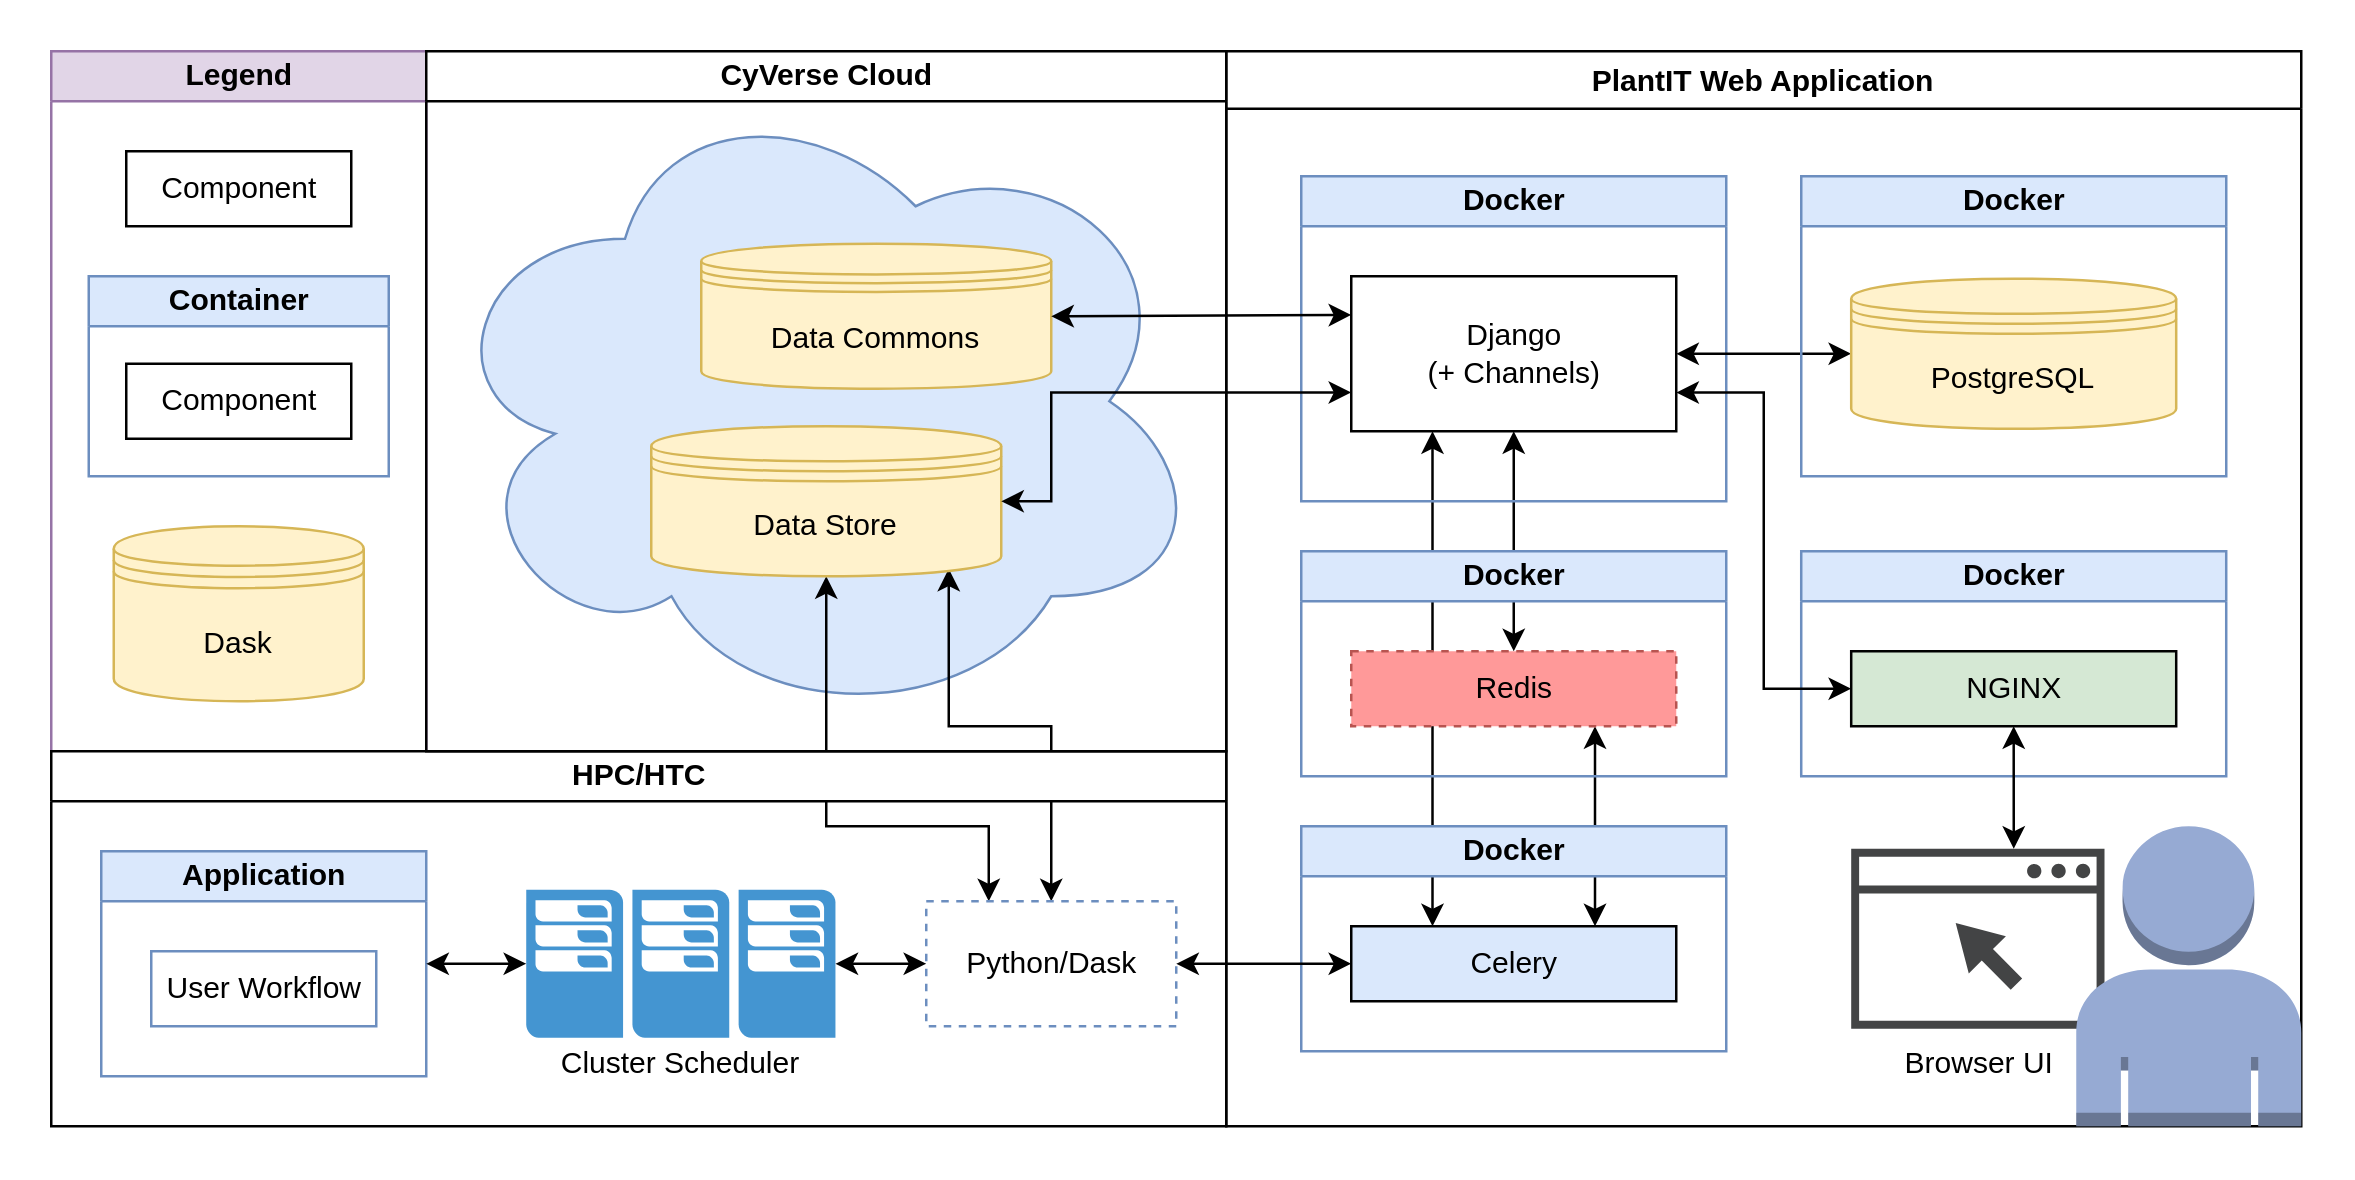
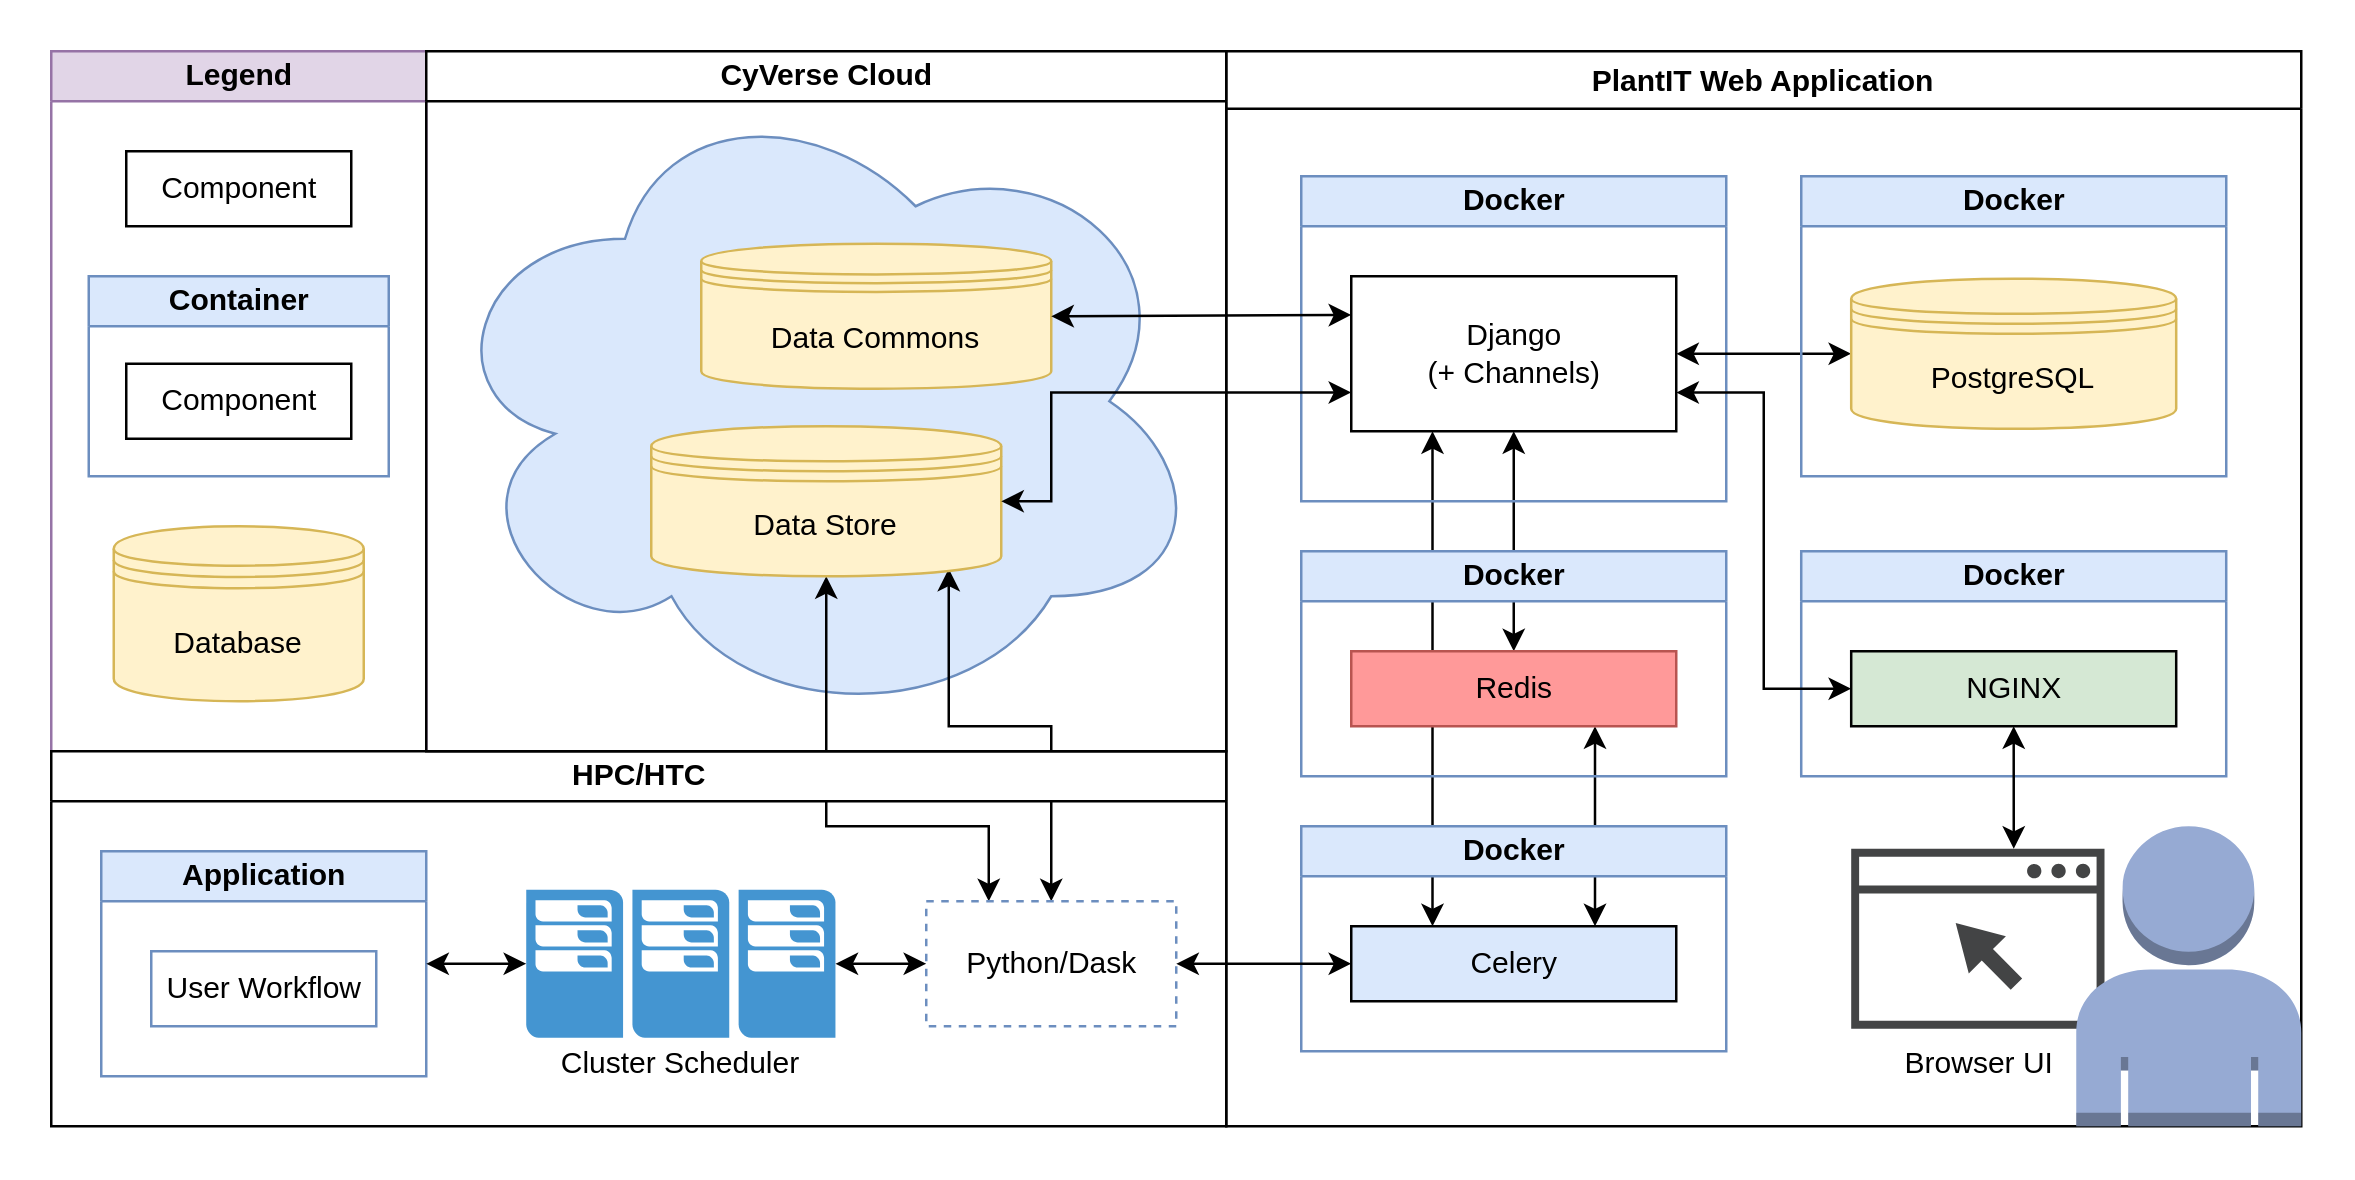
  <mxCell id="0" />
  <mxCell id="1" parent="0" />
  <mxCell id="2" value="" style="ellipse;shape=cloud;whiteSpace=wrap;html=1;fillColor=#dae8fc;strokeColor=#6c8ebf;" parent="1" vertex="1"><mxGeometry x="172" y="30" width="310" height="260" as="geometry" /></mxCell>
  <mxCell id="3" style="edgeStyle=orthogonalEdgeStyle;rounded=0;orthogonalLoop=1;jettySize=auto;html=1;exitX=0.25;exitY=0;exitDx=0;exitDy=0;entryX=0.5;entryY=1;entryDx=0;entryDy=0;startArrow=classic;startFill=1;" parent="1" source="33" target="37" edge="1"><mxGeometry relative="1" as="geometry"><Array as="points"><mxPoint x="395" y="330" /><mxPoint x="330" y="330" /></Array></mxGeometry></mxCell>
  <mxCell id="4" style="edgeStyle=orthogonalEdgeStyle;rounded=0;orthogonalLoop=1;jettySize=auto;html=1;exitX=0.5;exitY=0;exitDx=0;exitDy=0;entryX=0.85;entryY=0.95;entryDx=0;entryDy=0;startArrow=classic;startFill=1;entryPerimeter=0;" parent="1" source="33" target="37" edge="1"><mxGeometry relative="1" as="geometry"><Array as="points"><mxPoint x="420" y="290" /><mxPoint x="379" y="290" /></Array></mxGeometry></mxCell>
  <mxCell id="5" value="PlantIT Web Application" style="swimlane;" parent="1" vertex="1"><mxGeometry x="490" y="20" width="430" height="430" as="geometry" /></mxCell>
  <mxCell id="6" style="edgeStyle=orthogonalEdgeStyle;rounded=0;orthogonalLoop=1;jettySize=auto;html=1;exitX=0.75;exitY=0;exitDx=0;exitDy=0;startArrow=classic;startFill=1;entryX=0.75;entryY=1;entryDx=0;entryDy=0;" parent="5" source="14" target="16" edge="1"><mxGeometry relative="1" as="geometry"><mxPoint x="240" y="365" as="targetPoint" /></mxGeometry></mxCell>
  <mxCell id="7" style="edgeStyle=orthogonalEdgeStyle;rounded=0;orthogonalLoop=1;jettySize=auto;html=1;exitX=0.5;exitY=0;exitDx=0;exitDy=0;entryX=0.5;entryY=1;entryDx=0;entryDy=0;startArrow=classic;startFill=1;" parent="5" source="16" target="12" edge="1"><mxGeometry relative="1" as="geometry" /></mxCell>
  <mxCell id="8" style="edgeStyle=orthogonalEdgeStyle;rounded=0;orthogonalLoop=1;jettySize=auto;html=1;exitX=0.25;exitY=0;exitDx=0;exitDy=0;entryX=0.25;entryY=1;entryDx=0;entryDy=0;startArrow=classic;startFill=1;" parent="5" source="14" target="12" edge="1"><mxGeometry relative="1" as="geometry" /></mxCell>
  <mxCell id="9" value="Docker" style="swimlane;html=1;startSize=20;horizontal=1;containerType=tree;fillColor=#dae8fc;strokeColor=#6c8ebf;" parent="5" vertex="1"><mxGeometry x="229.99" y="200" width="170" height="90" as="geometry" /></mxCell>
  <mxCell id="10" value="NGINX" style="html=1;fillColor=#D5E8D4;" parent="9" vertex="1"><mxGeometry x="19.99" y="40" width="130" height="30" as="geometry" /></mxCell>
  <mxCell id="11" value="Docker" style="swimlane;html=1;startSize=20;horizontal=1;containerType=tree;fillColor=#dae8fc;strokeColor=#6c8ebf;" parent="5" vertex="1"><mxGeometry x="30" y="50" width="170" height="130" as="geometry" /></mxCell>
  <mxCell id="12" value="&lt;div&gt;Django&lt;/div&gt;&lt;div&gt;(+ Channels)&lt;br&gt;&lt;/div&gt;" style="html=1;" parent="11" vertex="1"><mxGeometry x="20" y="40" width="130" height="62" as="geometry" /></mxCell>
  <mxCell id="13" value="Docker" style="swimlane;html=1;startSize=20;horizontal=1;containerType=tree;fillColor=#dae8fc;strokeColor=#6c8ebf;" parent="5" vertex="1"><mxGeometry x="30" y="310" width="170" height="90" as="geometry" /></mxCell>
  <mxCell id="14" value="Celery" style="html=1;fillColor=#dae8fc;" parent="13" vertex="1"><mxGeometry x="20" y="40" width="130" height="30" as="geometry" /></mxCell>
  <mxCell id="15" value="Docker" style="swimlane;html=1;startSize=20;horizontal=1;containerType=tree;fillColor=#dae8fc;strokeColor=#6c8ebf;" parent="5" vertex="1"><mxGeometry x="30" y="200" width="170" height="90" as="geometry" /></mxCell>
- <mxCell id="16" value="Redis" style="html=1;strokeColor=#b85450;fillColor=#FF9999;dashed=1;" parent="15" vertex="1"><mxGeometry x="20" y="40" width="130" height="30" as="geometry" /></mxCell>
+ <mxCell id="16" value="Redis" style="html=1;strokeColor=#b85450;fillColor=#FF9999;" parent="15" vertex="1"><mxGeometry x="20" y="40" width="130" height="30" as="geometry" /></mxCell>
  <mxCell id="17" style="edgeStyle=orthogonalEdgeStyle;rounded=0;orthogonalLoop=1;jettySize=auto;html=1;exitX=0;exitY=0.5;exitDx=0;exitDy=0;entryX=1;entryY=0.75;entryDx=0;entryDy=0;startArrow=classic;startFill=1;" parent="5" source="10" target="12" edge="1"><mxGeometry relative="1" as="geometry" /></mxCell>
  <mxCell id="18" value="Browser UI" style="pointerEvents=1;shadow=0;dashed=0;html=1;strokeColor=none;fillColor=#434445;aspect=fixed;labelPosition=center;verticalLabelPosition=bottom;verticalAlign=top;align=center;outlineConnect=0;shape=mxgraph.vvd.web_browser;" parent="5" vertex="1"><mxGeometry x="249.98" y="319.03" width="101.32" height="71.94" as="geometry" /></mxCell>
  <mxCell id="19" style="edgeStyle=orthogonalEdgeStyle;rounded=1;orthogonalLoop=1;jettySize=auto;html=1;exitX=0.5;exitY=1;exitDx=0;exitDy=0;startArrow=classic;startFill=1;" parent="5" source="10" target="18" edge="1"><mxGeometry relative="1" as="geometry"><mxPoint x="300" y="430" as="sourcePoint" /><mxPoint x="580" y="434" as="targetPoint" /><Array as="points"><mxPoint x="315" y="300" /><mxPoint x="315" y="300" /></Array></mxGeometry></mxCell>
  <mxCell id="20" value="" style="outlineConnect=0;dashed=0;verticalLabelPosition=bottom;verticalAlign=top;align=center;html=1;shape=mxgraph.aws3.user;fillColor=#96AAD3;gradientColor=none;" parent="5" vertex="1"><mxGeometry x="340" y="310" width="90" height="120" as="geometry" /></mxCell>
  <mxCell id="21" style="edgeStyle=orthogonalEdgeStyle;rounded=0;orthogonalLoop=1;jettySize=auto;html=1;exitX=0;exitY=0.5;exitDx=0;exitDy=0;entryX=1;entryY=0.5;entryDx=0;entryDy=0;startArrow=classic;startFill=1;" parent="5" source="23" target="12" edge="1"><mxGeometry relative="1" as="geometry" /></mxCell>
  <mxCell id="22" value="Docker" style="swimlane;html=1;startSize=20;horizontal=1;containerType=tree;fillColor=#dae8fc;strokeColor=#6c8ebf;" vertex="1" parent="5"><mxGeometry x="230" y="50" width="170" height="120" as="geometry" /></mxCell>
  <mxCell id="23" value="PostgreSQL" style="shape=datastore;whiteSpace=wrap;html=1;fillColor=#fff2cc;strokeColor=#d6b656;" parent="22" vertex="1"><mxGeometry x="19.98" y="41" width="130" height="60" as="geometry" /></mxCell>
  <mxCell id="24" value="Legend" style="swimlane;html=1;startSize=20;horizontal=1;containerType=tree;fillColor=#e1d5e7;strokeColor=#9673a6;" parent="1" vertex="1"><mxGeometry x="20" y="20" width="150" height="280" as="geometry" /></mxCell>
- <mxCell id="25" value="Dask" style="shape=datastore;whiteSpace=wrap;html=1;fillColor=#fff2cc;strokeColor=#d6b656;" parent="24" vertex="1"><mxGeometry x="25" y="190" width="100" height="70" as="geometry" /></mxCell>
+ <mxCell id="25" value="Database" style="shape=datastore;whiteSpace=wrap;html=1;fillColor=#fff2cc;strokeColor=#d6b656;" parent="24" vertex="1"><mxGeometry x="25" y="190" width="100" height="70" as="geometry" /></mxCell>
  <mxCell id="26" value="Container" style="swimlane;html=1;startSize=20;horizontal=1;containerType=tree;fillColor=#dae8fc;strokeColor=#6c8ebf;" parent="24" vertex="1"><mxGeometry x="15" y="90" width="120" height="80" as="geometry" /></mxCell>
  <mxCell id="27" value="Component" style="html=1;" parent="26" vertex="1"><mxGeometry x="15.0" y="35" width="90" height="30" as="geometry" /></mxCell>
  <mxCell id="28" value="Component" style="html=1;" parent="24" vertex="1"><mxGeometry x="30" y="40" width="90" height="30" as="geometry" /></mxCell>
  <mxCell id="29" value="HPC/HTC" style="swimlane;html=1;startSize=20;horizontal=1;containerType=tree;" parent="1" vertex="1"><mxGeometry x="20" y="300" width="470" height="150" as="geometry" /></mxCell>
  <mxCell id="30" value="" style="pointerEvents=1;shadow=0;dashed=0;html=1;strokeColor=none;fillColor=#4495D1;labelPosition=center;verticalLabelPosition=bottom;verticalAlign=top;align=center;outlineConnect=0;shape=mxgraph.veeam.cluster;" parent="29" vertex="1"><mxGeometry x="189.99" y="55.4" width="123.69" height="59.2" as="geometry" /></mxCell>
  <mxCell id="31" value="Application" style="swimlane;html=1;startSize=20;horizontal=1;containerType=tree;strokeColor=#6c8ebf;fillColor=#dae8fc;" parent="29" vertex="1"><mxGeometry x="20" y="40" width="130" height="90" as="geometry" /></mxCell>
  <mxCell id="32" value="User Workflow" style="html=1;strokeColor=#6c8ebf;gradientDirection=east;fillColor=none;" parent="31" vertex="1"><mxGeometry x="20" y="40" width="90" height="30" as="geometry" /></mxCell>
  <mxCell id="33" value="&lt;div&gt;Python/Dask&lt;/div&gt;" style="html=1;strokeColor=#6c8ebf;gradientDirection=east;fillColor=none;dashed=1;" parent="29" vertex="1"><mxGeometry x="350" y="60" width="100" height="50" as="geometry" /></mxCell>
  <mxCell id="34" style="edgeStyle=orthogonalEdgeStyle;rounded=0;orthogonalLoop=1;jettySize=auto;html=1;exitX=1;exitY=0.5;exitDx=0;exitDy=0;startArrow=classic;startFill=1;" parent="29" source="31" target="30" edge="1"><mxGeometry relative="1" as="geometry"><mxPoint x="190" y="85" as="targetPoint" /></mxGeometry></mxCell>
  <mxCell id="35" style="edgeStyle=orthogonalEdgeStyle;rounded=0;orthogonalLoop=1;jettySize=auto;html=1;exitX=0;exitY=0.5;exitDx=0;exitDy=0;startArrow=classic;startFill=1;" parent="29" source="33" target="30" edge="1"><mxGeometry relative="1" as="geometry"><mxPoint x="320" y="85" as="targetPoint" /></mxGeometry></mxCell>
  <mxCell id="36" value="Cluster Scheduler" style="text;html=1;strokeColor=none;fillColor=none;align=center;verticalAlign=middle;whiteSpace=wrap;rounded=0;" parent="29" vertex="1"><mxGeometry x="177.76" y="114.6" width="148.16" height="20" as="geometry" /></mxCell>
  <mxCell id="37" value="&lt;span&gt;Data Store&lt;/span&gt;" style="shape=datastore;whiteSpace=wrap;html=1;fillColor=#fff2cc;strokeColor=#d6b656;" parent="1" vertex="1"><mxGeometry x="260" y="170" width="140" height="60" as="geometry" /></mxCell>
  <mxCell id="38" value="CyVerse Cloud" style="swimlane;html=1;startSize=20;horizontal=1;containerType=tree;" parent="1" vertex="1"><mxGeometry x="170" y="20" width="320" height="280" as="geometry" /></mxCell>
  <mxCell id="39" value="Data Commons" style="shape=datastore;whiteSpace=wrap;html=1;fillColor=#fff2cc;strokeColor=#d6b656;" parent="1" vertex="1"><mxGeometry x="280" y="97" width="140" height="58" as="geometry" /></mxCell>
  <mxCell id="40" style="edgeStyle=orthogonalEdgeStyle;rounded=0;orthogonalLoop=1;jettySize=auto;html=1;exitX=0;exitY=0.5;exitDx=0;exitDy=0;entryX=1;entryY=0.5;entryDx=0;entryDy=0;startArrow=classic;startFill=1;" parent="1" source="14" target="33" edge="1"><mxGeometry relative="1" as="geometry" /></mxCell>
  <mxCell id="41" style="edgeStyle=orthogonalEdgeStyle;rounded=0;orthogonalLoop=1;jettySize=auto;html=1;exitX=0;exitY=0.75;exitDx=0;exitDy=0;entryX=1;entryY=0.5;entryDx=0;entryDy=0;startArrow=classic;startFill=1;" parent="1" source="12" target="37" edge="1"><mxGeometry relative="1" as="geometry"><Array as="points"><mxPoint x="420" y="157" /><mxPoint x="420" y="200" /></Array></mxGeometry></mxCell>
  <mxCell id="42" value="" style="endArrow=classic;startArrow=classic;html=1;rounded=0;exitX=1;exitY=0.5;exitDx=0;exitDy=0;entryX=0;entryY=0.25;entryDx=0;entryDy=0;" edge="1" parent="1" source="39" target="12"><mxGeometry width="50" height="50" relative="1" as="geometry"><mxPoint x="560" y="260" as="sourcePoint" /><mxPoint x="610" y="210" as="targetPoint" /></mxGeometry></mxCell>
